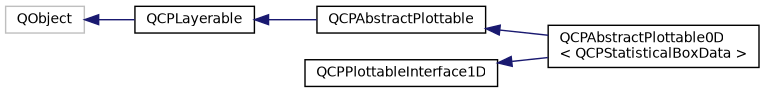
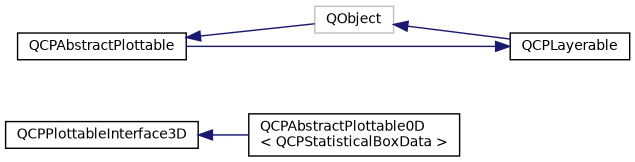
  digraph {
    rankdir=LR
    node [color=black fillcolor=white fontname=Helvetica fontsize=10 shape=record style=filled]
    edge [color=midnightblue dir=back fontname=Helvetica fontsize=10 labelfontname=Helvetica labelfontsize=10 style=solid]
    n1 [height=0.2 label="QCPAbstractPlottable0D\l\< QCPStatisticalBoxData \>" width=0.4]
    n2 [height=0.2 label=QCPAbstractPlottable width=0.4]
    n3 [height=0.2 label=QCPLayerable width=0.4]
    n4 [color=grey75 height=0.2 label=QObject width=0.4]
-   n5 [height=0.2 label=QCPPlottableInterface1D width=0.4]
-   n2 -> n1
+   n5 [height=0.2 label=QCPPlottableInterface3D width=0.4]
+   n2 -> n4
    n3 -> n2
    n4 -> n3
    n5 -> n1
  }
